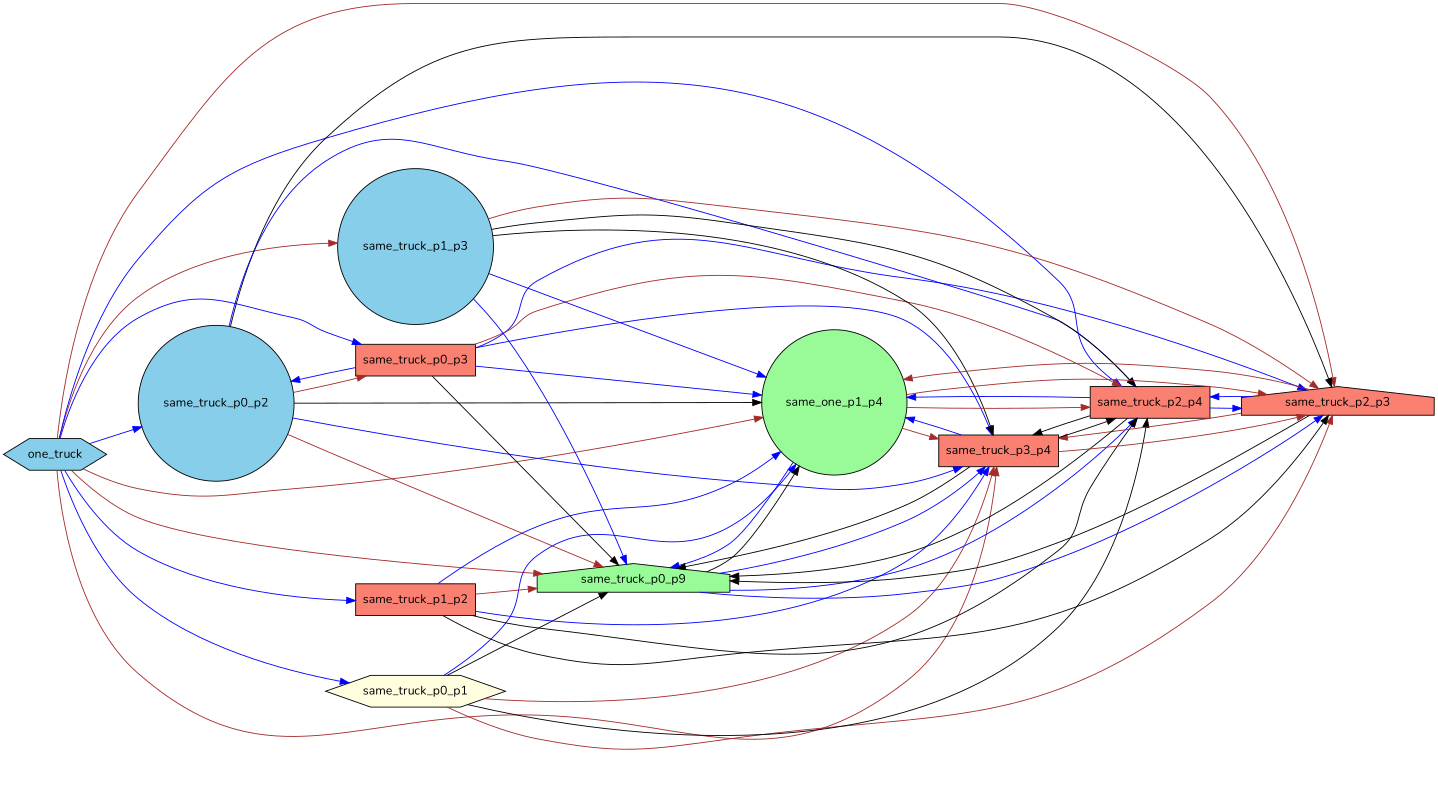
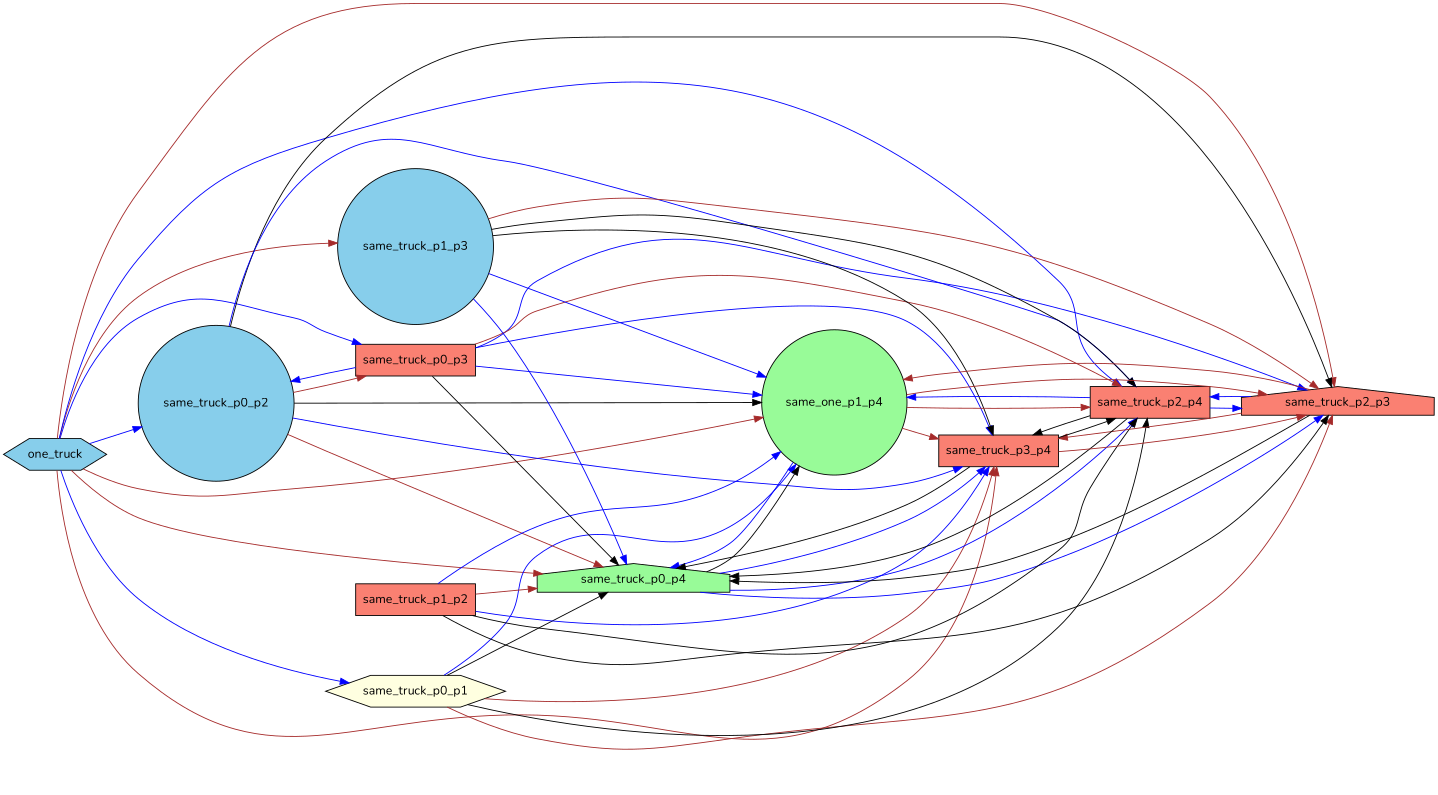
  digraph {
    fontname=Nunito
    rankdir=LR
    node [fillcolor=salmon fontname=Nunito shape=box style=filled]
    edge [color=blue fontname=Nunito]
    one_truck [fillcolor=skyblue shape=hexagon]
    same_truck_p0_p1 [fillcolor=lightyellow shape=hexagon]
    same_truck_p0_p2 [fillcolor=skyblue shape=circle]
    same_truck_p0_p3
-   same_truck_p0_p4 [fillcolor=palegreen shape=house label=same_truck_p0_p9]
+   same_truck_p0_p4 [fillcolor=palegreen shape=house]
    same_truck_p1_p2
    same_truck_p1_p3 [fillcolor=skyblue shape=circle]
    n8 [fillcolor=palegreen label=same_one_p1_p4 shape=circle]
    same_truck_p2_p3 [shape=house]
    same_truck_p2_p4
    same_truck_p3_p4
    one_truck -> same_truck_p0_p1
    one_truck -> same_truck_p0_p2
    one_truck -> same_truck_p0_p3
    one_truck -> same_truck_p0_p4 [color=brown]
-   one_truck -> same_truck_p1_p2
    one_truck -> same_truck_p1_p3 [color=brown]
    one_truck -> n8 [color=brown]
    one_truck -> same_truck_p2_p3 [color=brown]
    one_truck -> same_truck_p2_p4
    one_truck -> same_truck_p3_p4 [color=brown]
    same_truck_p0_p1 -> same_truck_p0_p4 [color=black]
    same_truck_p0_p1 -> n8
    same_truck_p0_p1 -> same_truck_p2_p3 [color=brown]
    same_truck_p0_p1 -> same_truck_p2_p4 [color=black]
    same_truck_p0_p1 -> same_truck_p3_p4 [color=brown]
    same_truck_p0_p2 -> same_truck_p0_p3 [color=brown]
    same_truck_p0_p2 -> same_truck_p0_p4 [color=brown]
    same_truck_p0_p2 -> n8 [color=black]
    same_truck_p0_p2 -> same_truck_p2_p3 [color=black]
    same_truck_p0_p2 -> same_truck_p2_p4
    same_truck_p0_p2 -> same_truck_p3_p4
    same_truck_p0_p3 -> same_truck_p0_p2
    same_truck_p0_p3 -> same_truck_p0_p4 [color=black]
    same_truck_p0_p3 -> n8
    same_truck_p0_p3 -> same_truck_p2_p3
    same_truck_p0_p3 -> same_truck_p2_p4 [color=brown]
    same_truck_p0_p3 -> same_truck_p3_p4
    same_truck_p0_p4 -> n8 [color=black]
    same_truck_p0_p4 -> same_truck_p2_p3
    same_truck_p0_p4 -> same_truck_p2_p4
    same_truck_p0_p4 -> same_truck_p3_p4
    same_truck_p1_p2 -> same_truck_p0_p4 [color=brown]
    same_truck_p1_p2 -> n8
    same_truck_p1_p2 -> same_truck_p2_p3 [color=black]
    same_truck_p1_p2 -> same_truck_p2_p4 [color=black]
    same_truck_p1_p2 -> same_truck_p3_p4
    same_truck_p1_p3 -> same_truck_p0_p4
    same_truck_p1_p3 -> n8
    same_truck_p1_p3 -> same_truck_p2_p3 [color=brown]
    same_truck_p1_p3 -> same_truck_p2_p4 [color=black]
    same_truck_p1_p3 -> same_truck_p3_p4 [color=black]
    n8 -> same_truck_p0_p4
    n8 -> same_truck_p2_p3 [color=brown]
    n8 -> same_truck_p2_p4 [color=brown]
    n8 -> same_truck_p3_p4 [color=brown]
    same_truck_p2_p3 -> same_truck_p0_p4 [color=black]
    same_truck_p2_p3 -> n8 [color=brown]
    same_truck_p2_p3 -> same_truck_p2_p4
    same_truck_p2_p3 -> same_truck_p3_p4 [color=brown]
    same_truck_p2_p4 -> same_truck_p0_p4 [color=black]
    same_truck_p2_p4 -> n8
    same_truck_p2_p4 -> same_truck_p2_p3
    same_truck_p2_p4 -> same_truck_p3_p4 [color=black]
    same_truck_p3_p4 -> same_truck_p0_p4 [color=black]
-   same_truck_p3_p4 -> n8
    same_truck_p3_p4 -> same_truck_p2_p3 [color=brown]
    same_truck_p3_p4 -> same_truck_p2_p4 [color=black]
  }
